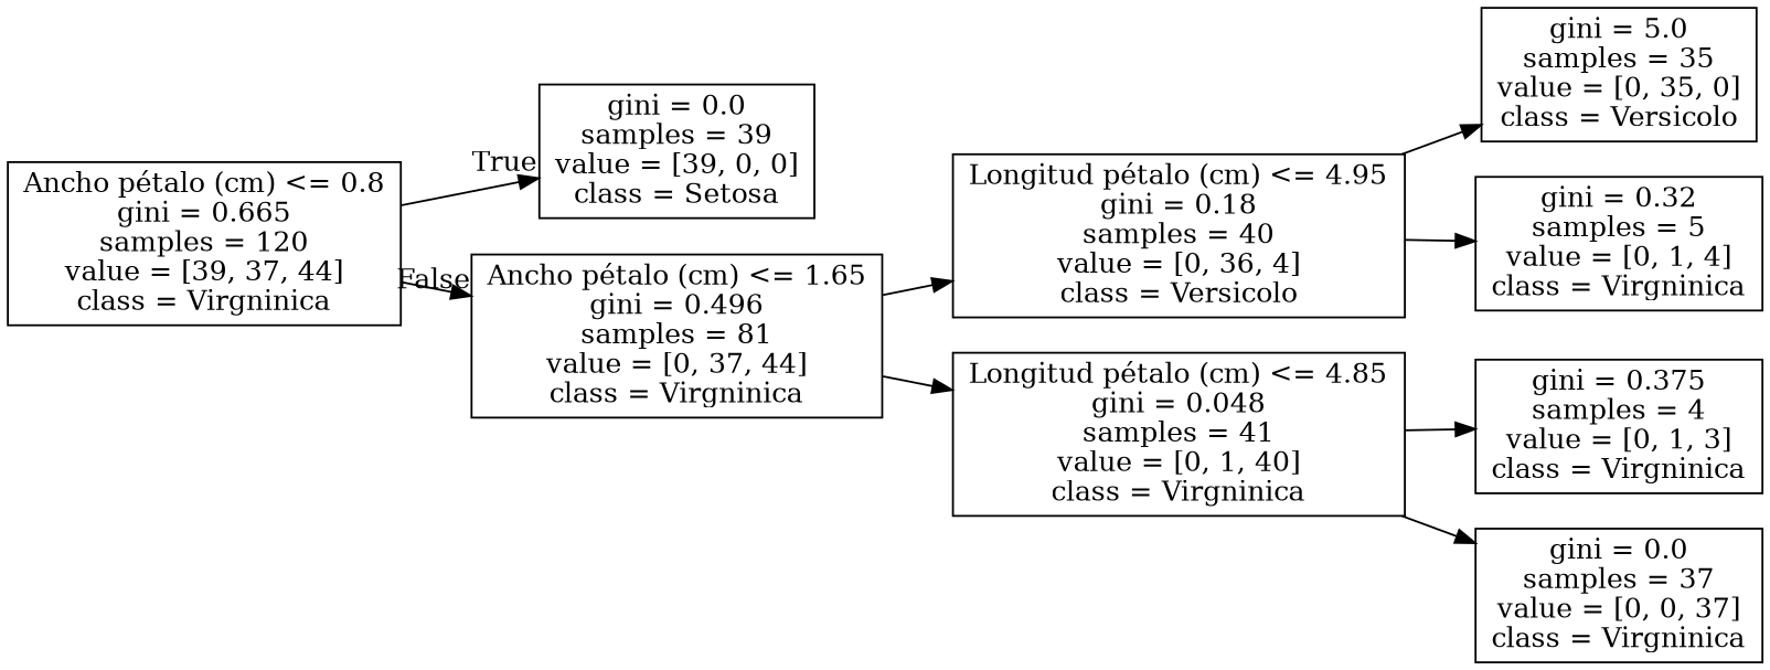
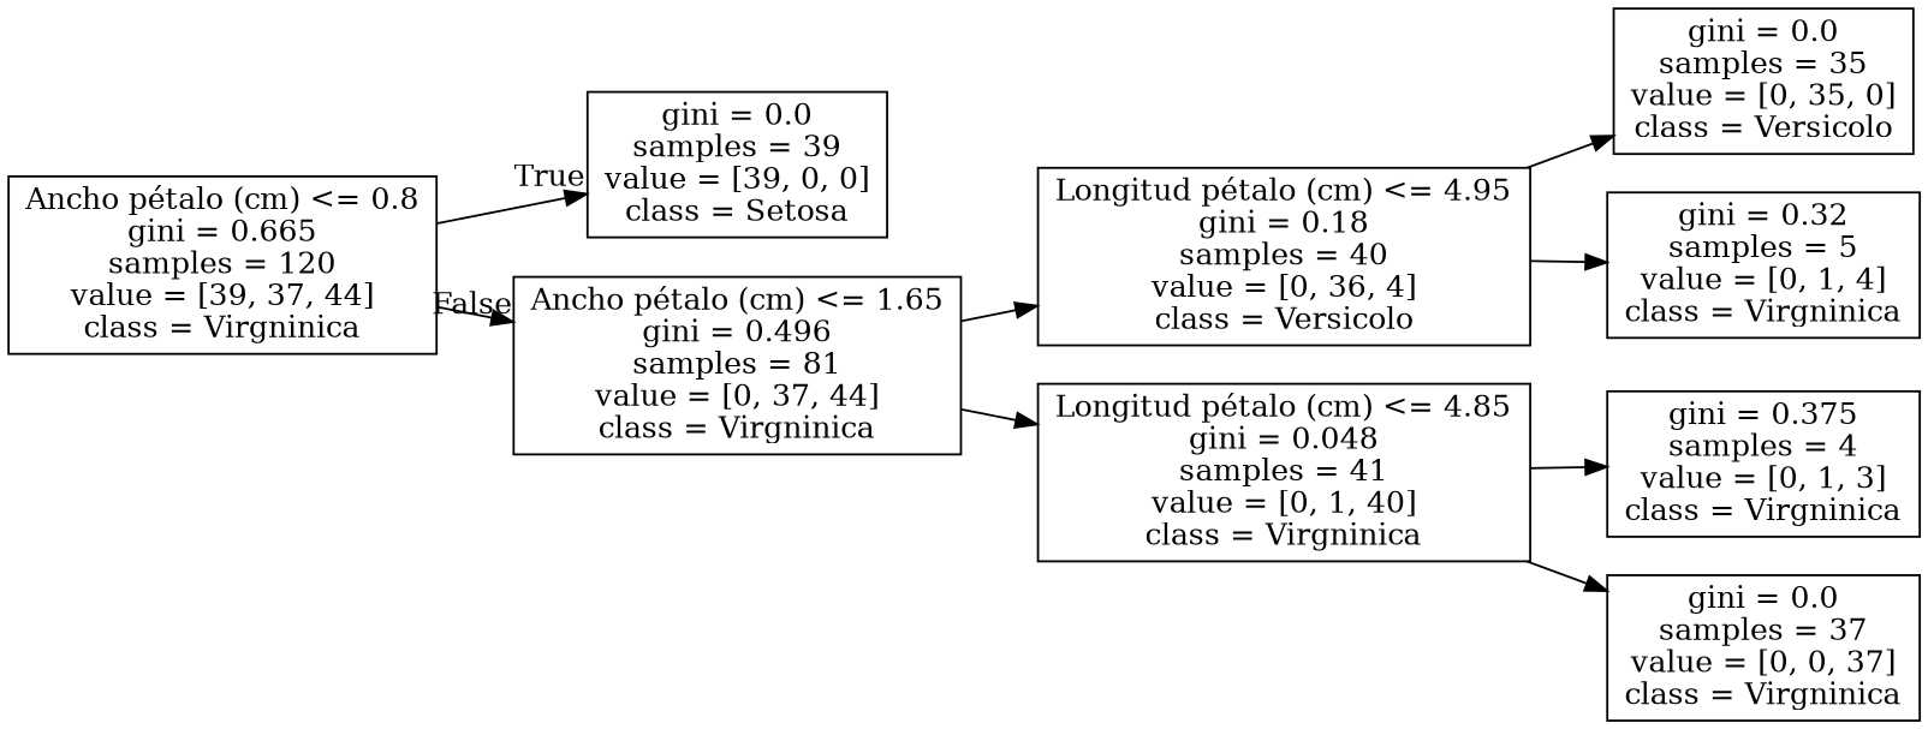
  digraph {
    rankdir=LR
    node [shape=box]
    n1 [label="Ancho pétalo (cm) <= 0.8\ngini = 0.665\nsamples = 120\nvalue = [39, 37, 44]\nclass = Virgninica"]
    n2 [label="gini = 0.0\nsamples = 39\nvalue = [39, 0, 0]\nclass = Setosa"]
    n3 [label="Ancho pétalo (cm) <= 1.65\ngini = 0.496\nsamples = 81\nvalue = [0, 37, 44]\nclass = Virgninica"]
    n4 [label="Longitud pétalo (cm) <= 4.95\ngini = 0.18\nsamples = 40\nvalue = [0, 36, 4]\nclass = Versicolo"]
    n5 [label="Longitud pétalo (cm) <= 4.85\ngini = 0.048\nsamples = 41\nvalue = [0, 1, 40]\nclass = Virgninica"]
-   n6 [label="gini = 5.0\nsamples = 35\nvalue = [0, 35, 0]\nclass = Versicolo"]
+   n6 [label="gini = 0.0\nsamples = 35\nvalue = [0, 35, 0]\nclass = Versicolo"]
    n7 [label="gini = 0.32\nsamples = 5\nvalue = [0, 1, 4]\nclass = Virgninica"]
    n8 [label="gini = 0.375\nsamples = 4\nvalue = [0, 1, 3]\nclass = Virgninica"]
    n9 [label="gini = 0.0\nsamples = 37\nvalue = [0, 0, 37]\nclass = Virgninica"]
    n1 -> n2 [headlabel=True labelangle=45 labeldistance=2.5]
    n1 -> n3 [headlabel=False labelangle=-45 labeldistance=2.5]
    n3 -> n4
    n3 -> n5
    n4 -> n6
    n4 -> n7
    n5 -> n8
    n5 -> n9
  }
